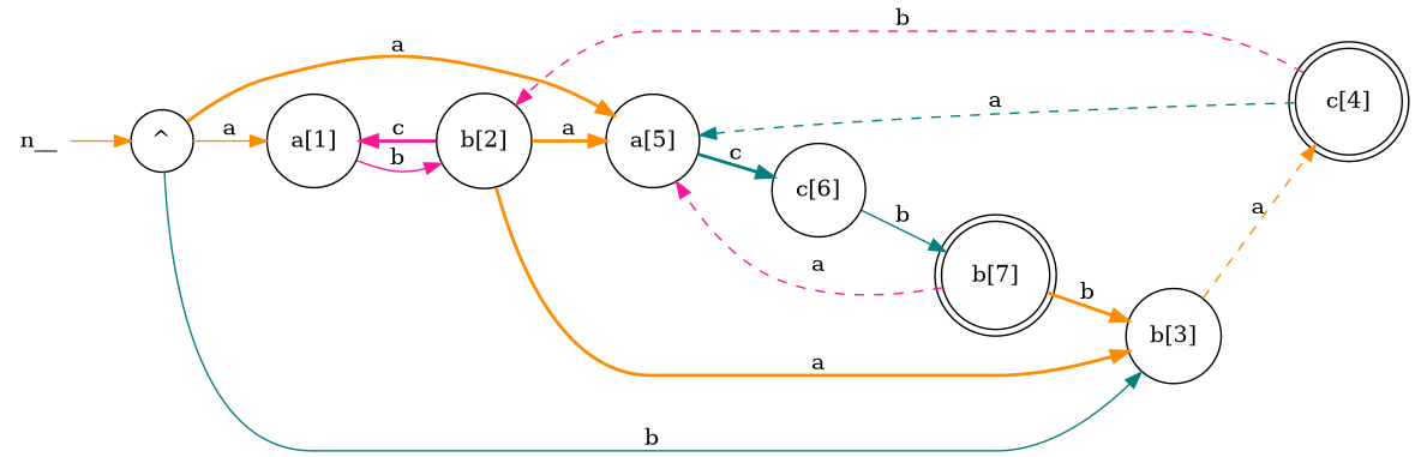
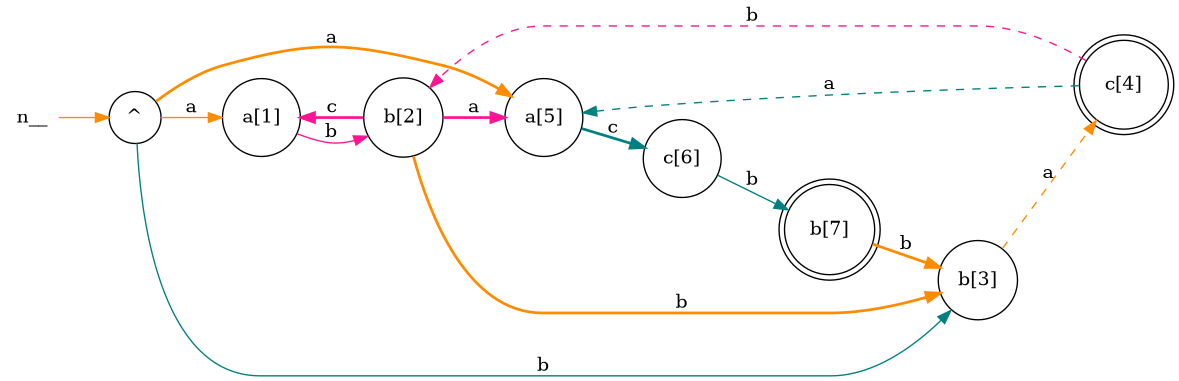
  digraph {
    rankdir=LR
    node [shape=circle]
    edge [color=darkorange style=bold]
    n__ [shape=none width=.0]
    n2 [label="^"]
    n3 [label="a[1]"]
    n4 [label="b[3]"]
    n5 [label="a[5]"]
    n6 [label="b[2]"]
    n7 [label="c[4]" shape=doublecircle]
    n8 [label="c[6]"]
    n9 [label="b[7]" shape=doublecircle]
    n__ -> n2 [style=solid]
    n2 -> n3 [label=a style=solid]
    n2 -> n4 [color=teal label=b style=solid]
    n2 -> n5 [label=a]
    n3 -> n6 [color=deeppink label=b style=solid]
    n4 -> n7 [label=a style=dashed]
    n5 -> n8 [color=teal label=c]
    n6 -> n3 [color=deeppink label=c]
-   n6 -> n4 [label=a]
-   n6 -> n5 [label=a]
+   n6 -> n4 [label=b]
+   n6 -> n5 [color=deeppink label=a]
    n7 -> n5 [color=teal label=a style=dashed]
    n7 -> n6 [color=deeppink label=b style=dashed]
    n8 -> n9 [color=teal label=b style=solid]
    n9 -> n4 [label=b]
-   n9 -> n5 [color=deeppink label=a style=dashed]
  }
